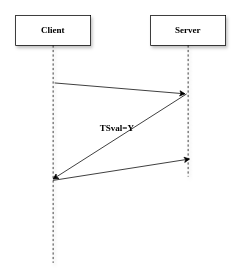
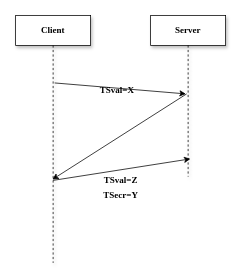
  <mxCell id="0" />
  <mxCell id="1" parent="0" />
  <mxCell id="2" value="&lt;font face=&quot;Comic Sans MS&quot;&gt;&lt;b&gt;Client&lt;/b&gt;&lt;/font&gt;" style="shape=umlLifeline;perimeter=lifelinePerimeter;whiteSpace=wrap;html=1;container=1;collapsible=0;recursiveResize=0;outlineConnect=0;shadow=1;" vertex="1" parent="1"><mxGeometry x="20" y="20" width="100" height="330" as="geometry" /></mxCell>
  <mxCell id="3" value="&lt;font face=&quot;Comic Sans MS&quot;&gt;&lt;b&gt;Server&lt;/b&gt;&lt;/font&gt;" style="shape=umlLifeline;perimeter=lifelinePerimeter;whiteSpace=wrap;html=1;container=1;collapsible=0;recursiveResize=0;outlineConnect=0;shadow=1;" vertex="1" parent="1"><mxGeometry x="200" y="20" width="100" height="215" as="geometry" /></mxCell>
  <mxCell id="4" value="" style="endArrow=classic;html=1;entryX=0.47;entryY=0.487;entryDx=0;entryDy=0;entryPerimeter=0;exitX=0.52;exitY=0.273;exitDx=0;exitDy=0;exitPerimeter=0;" edge="1" parent="1" source="2" target="3"><mxGeometry width="50" height="50" relative="1" as="geometry"><mxPoint x="70" y="90" as="sourcePoint" /><mxPoint x="210" y="150" as="targetPoint" /></mxGeometry></mxCell>
  <mxCell id="5" value="" style="endArrow=classic;html=1;entryX=0.53;entryY=0.89;entryDx=0;entryDy=0;entryPerimeter=0;" edge="1" parent="1" target="3"><mxGeometry width="50" height="50" relative="1" as="geometry"><mxPoint x="70" y="240" as="sourcePoint" /><mxPoint x="245" y="284.2" as="targetPoint" /></mxGeometry></mxCell>
  <mxCell id="6" value="" style="endArrow=classic;html=1;entryX=0.49;entryY=0.663;entryDx=0;entryDy=0;entryPerimeter=0;exitX=0.48;exitY=0.487;exitDx=0;exitDy=0;exitPerimeter=0;" edge="1" parent="1" source="3" target="2"><mxGeometry width="50" height="50" relative="1" as="geometry"><mxPoint x="270" y="370" as="sourcePoint" /><mxPoint x="320" y="320" as="targetPoint" /></mxGeometry></mxCell>
- <mxCell id="8" value="&lt;b style=&quot;font-family: &amp;#34;comic sans ms&amp;#34;&quot;&gt;TSval=Y&lt;/b&gt;" style="text;html=1;resizable=0;autosize=1;align=center;verticalAlign=middle;points=[];fillColor=none;strokeColor=none;rounded=0;" vertex="1" parent="1"><mxGeometry x="125" y="160" width="60" height="20" as="geometry" /></mxCell>
+ <mxCell id="7" value="&lt;b style=&quot;font-family: &amp;#34;comic sans ms&amp;#34;&quot;&gt;TSval=X&lt;/b&gt;" style="text;html=1;resizable=0;autosize=1;align=center;verticalAlign=middle;points=[];fillColor=none;strokeColor=none;rounded=0;" vertex="1" parent="1"><mxGeometry x="125" y="110" width="60" height="20" as="geometry" /></mxCell>
+ <mxCell id="9" value="&lt;b style=&quot;font-family: &amp;#34;comic sans ms&amp;#34;&quot;&gt;TSecr=Y&lt;/b&gt;" style="text;html=1;resizable=0;autosize=1;align=center;verticalAlign=middle;points=[];fillColor=none;strokeColor=none;rounded=0;" vertex="1" parent="1"><mxGeometry x="125" y="250" width="70" height="20" as="geometry" /></mxCell>
+ <mxCell id="10" value="&lt;b style=&quot;font-family: &amp;#34;comic sans ms&amp;#34;&quot;&gt;TSval=Z&lt;/b&gt;" style="text;html=1;resizable=0;autosize=1;align=center;verticalAlign=middle;points=[];fillColor=none;strokeColor=none;rounded=0;" vertex="1" parent="1"><mxGeometry x="130" y="230" width="60" height="20" as="geometry" /></mxCell>
